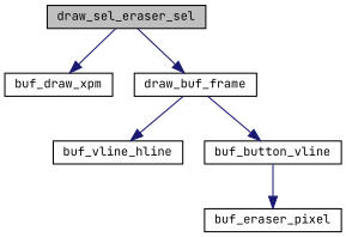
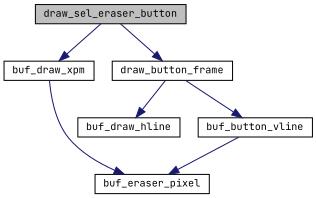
  digraph {
    fontname="JetBrains Mono"
    rankdir=TB
    node [color=black fillcolor=white fontname="JetBrains Mono" fontsize=10 shape=record style=filled]
    edge [color=midnightblue fontname="JetBrains Mono" fontsize=10 labelfontname=Helvetica labelfontsize=10 style=solid]
-   n1 [fillcolor=grey75 fontcolor=black height=0.2 label=draw_sel_eraser_sel width=0.4]
+   n1 [fillcolor=grey75 fontcolor=black height=0.2 label=draw_sel_eraser_button width=0.4]
    n2 [height=0.2 label=buf_draw_xpm width=0.4]
-   n3 [height=0.2 label=draw_buf_frame width=0.4]
+   n3 [height=0.2 label=draw_button_frame width=0.4]
    n4 [height=0.2 label=buf_eraser_pixel width=0.4]
-   n5 [height=0.2 label=buf_vline_hline width=0.4]
+   n5 [height=0.2 label=buf_draw_hline width=0.4]
    n6 [height=0.2 label=buf_button_vline width=0.4]
    n1 -> n2
    n1 -> n3
+   n2 -> n4
    n3 -> n5
    n3 -> n6
    n6 -> n4
  }
